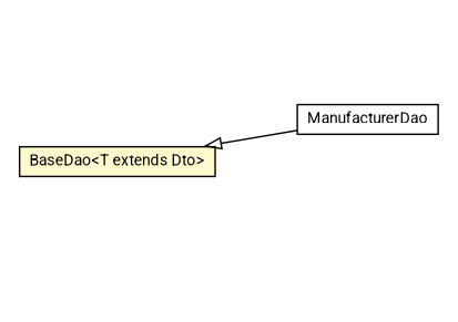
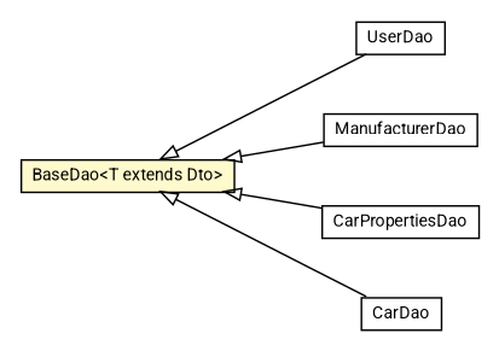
  digraph {
    fontname=Roboto
    nodesep=0.25
    rankdir=LR
    ranksep=0.5
    node [fontcolor=black fontname=Roboto fontsize=10.0 shape=plaintext]
    edge [arrowtail=empty dir=back fontname=Roboto fontsize=10 headport=p labelfontname=Helvetica labelfontsize=10 tailport=p]
+   n1 [label=<<table title="com.gwtplatform.carstore.server.dao.UserDao" border="0" cellborder="1" cellspacing="0" cellpadding="2" port="p" href="./UserDao.html"> 		<tr><td><table border="0" cellspacing="0" cellpadding="1"> <tr><td align="center" balign="center"> UserDao </td></tr> 		</table></td></tr> 		</table>>]
    n2 [label=<<table title="com.gwtplatform.carstore.server.dao.ManufacturerDao" border="0" cellborder="1" cellspacing="0" cellpadding="2" port="p" href="./ManufacturerDao.html"> 		<tr><td><table border="0" cellspacing="0" cellpadding="1"> <tr><td align="center" balign="center"> ManufacturerDao </td></tr> 		</table></td></tr> 		</table>>]
+   n3 [label=<<table title="com.gwtplatform.carstore.server.dao.CarPropertiesDao" border="0" cellborder="1" cellspacing="0" cellpadding="2" port="p" href="./CarPropertiesDao.html"> 		<tr><td><table border="0" cellspacing="0" cellpadding="1"> <tr><td align="center" balign="center"> CarPropertiesDao </td></tr> 		</table></td></tr> 		</table>>]
+   n4 [label=<<table title="com.gwtplatform.carstore.server.dao.CarDao" border="0" cellborder="1" cellspacing="0" cellpadding="2" port="p" href="./CarDao.html"> 		<tr><td><table border="0" cellspacing="0" cellpadding="1"> <tr><td align="center" balign="center"> CarDao </td></tr> 		</table></td></tr> 		</table>>]
    n5 [label=<<table title="com.gwtplatform.carstore.server.dao.BaseDao" border="0" cellborder="1" cellspacing="0" cellpadding="2" port="p" bgcolor="lemonChiffon" href="./BaseDao.html"> 		<tr><td><table border="0" cellspacing="0" cellpadding="1"> <tr><td align="center" balign="center"> BaseDao&lt;T extends Dto&gt; </td></tr> 		</table></td></tr> 		</table>>]
+   n5 -> n1
    n5 -> n2
+   n5 -> n3
+   n5 -> n4
  }
